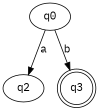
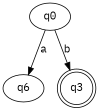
  digraph {
    fontname="IBM Plex Mono"
    node [fontname="IBM Plex Mono"]
    edge [fontname="IBM Plex Mono"]
    q0
-   q2
+   q2 [label=q6]
    q3 [shape=doublecircle]
    q0 -> q2 [label=a]
    q0 -> q3 [label=b]
  }
